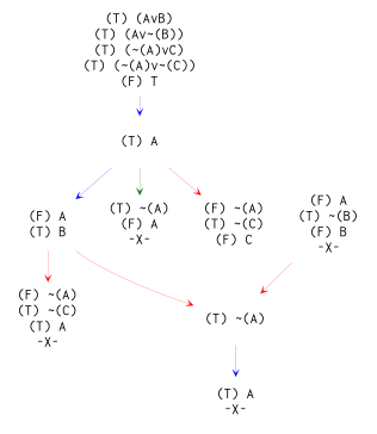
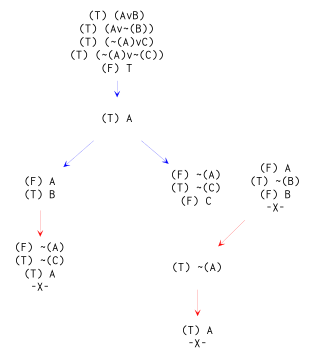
  digraph {
    nodesep=0.1
    ranksep=0.2
    node [fontname=Courier fontsize=10 shape=plaintext]
    edge [arrowhead=vee arrowsize=0.5 color=red penwidth=0.15]
    n1 [label="(T) (AvB)\n(T) (Av~(B))\n(T) (~(A)vC)\n(T) (~(A)v~(C))\n(F) T"]
    n2 [label="(T) A"]
    n3 [label="(F) A\n(T) B"]
-   n4 [label="(T) ~(A)\n(F) A\n-X-"]
    n5 [label="(F) ~(A)\n(T) ~(C)\n(F) C"]
    n6 [label="(T) ~(A)"]
    n7 [label="(F) ~(A)\n(T) ~(C)\n(T) A\n-X-"]
    n8 [label="(T) A\n-X-"]
    n9 [label="(F) A\n(T) ~(B)\n(F) B\n-X-"]
    n1 -> n2 [color=blue]
    n2 -> n3 [color=blue]
-   n2 -> n4 [color=darkgreen]
-   n2 -> n5
-   n3 -> n6
+   n2 -> n5 [color=blue]
    n3 -> n7
-   n6 -> n8 [color=blue]
+   n6 -> n8
    n9 -> n6
  }
